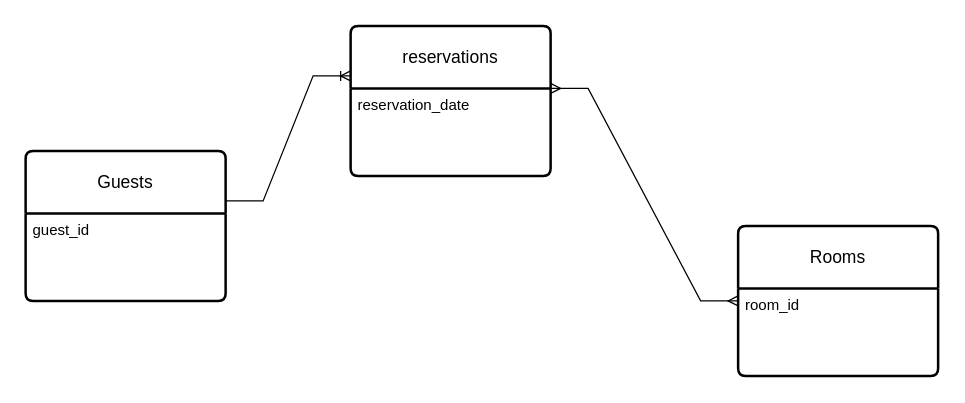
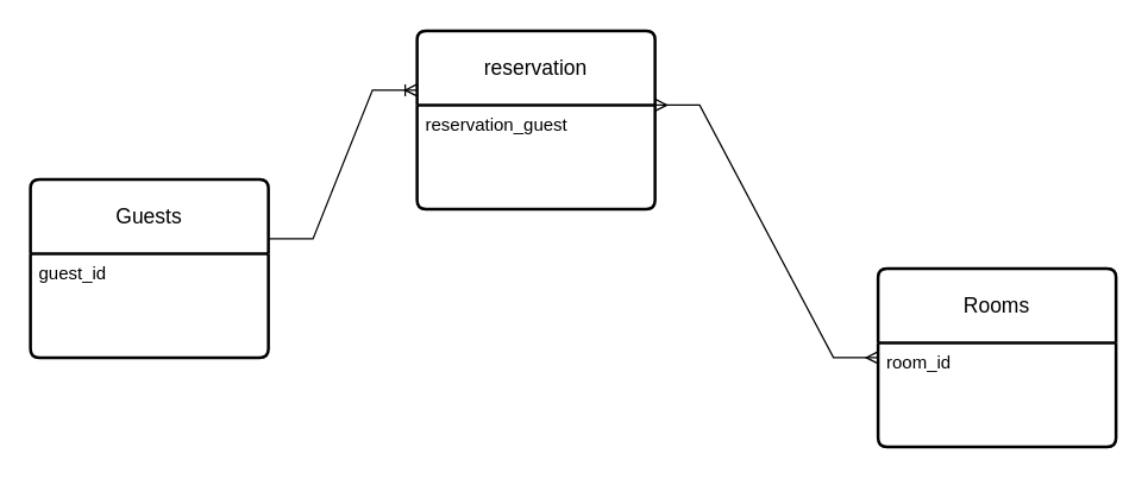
  <mxCell id="0" />
  <mxCell id="1" parent="0" />
- <mxCell id="2" value="reservations" style="swimlane;childLayout=stackLayout;horizontal=1;startSize=50;horizontalStack=0;rounded=1;fontSize=14;fontStyle=0;strokeWidth=2;resizeParent=0;resizeLast=1;shadow=0;dashed=0;align=center;arcSize=4;whiteSpace=wrap;html=1;" vertex="1" parent="1"><mxGeometry x="280" y="20" width="160" height="120" as="geometry" /></mxCell>
- <mxCell id="3" value="reservation_date&lt;div&gt;&lt;br&gt;&lt;/div&gt;" style="align=left;strokeColor=none;fillColor=none;spacingLeft=4;fontSize=12;verticalAlign=top;resizable=0;rotatable=0;part=1;html=1;" vertex="1" parent="2"><mxGeometry y="50" width="160" height="70" as="geometry" /></mxCell>
+ <mxCell id="2" value="reservation" style="swimlane;childLayout=stackLayout;horizontal=1;startSize=50;horizontalStack=0;rounded=1;fontSize=14;fontStyle=0;strokeWidth=2;resizeParent=0;resizeLast=1;shadow=0;dashed=0;align=center;arcSize=4;whiteSpace=wrap;html=1;" vertex="1" parent="1"><mxGeometry x="280" y="20" width="160" height="120" as="geometry" /></mxCell>
+ <mxCell id="3" value="reservation_guest&lt;div&gt;&lt;br&gt;&lt;/div&gt;" style="align=left;strokeColor=none;fillColor=none;spacingLeft=4;fontSize=12;verticalAlign=top;resizable=0;rotatable=0;part=1;html=1;" vertex="1" parent="2"><mxGeometry y="50" width="160" height="70" as="geometry" /></mxCell>
  <mxCell id="4" value="Rooms" style="swimlane;childLayout=stackLayout;horizontal=1;startSize=50;horizontalStack=0;rounded=1;fontSize=14;fontStyle=0;strokeWidth=2;resizeParent=0;resizeLast=1;shadow=0;dashed=0;align=center;arcSize=4;whiteSpace=wrap;html=1;" vertex="1" parent="1"><mxGeometry x="590" y="180" width="160" height="120" as="geometry" /></mxCell>
  <mxCell id="5" value="room_id" style="align=left;strokeColor=none;fillColor=none;spacingLeft=4;fontSize=12;verticalAlign=top;resizable=0;rotatable=0;part=1;html=1;" vertex="1" parent="4"><mxGeometry y="50" width="160" height="70" as="geometry" /></mxCell>
  <mxCell id="6" value="Guests" style="swimlane;childLayout=stackLayout;horizontal=1;startSize=50;horizontalStack=0;rounded=1;fontSize=14;fontStyle=0;strokeWidth=2;resizeParent=0;resizeLast=1;shadow=0;dashed=0;align=center;arcSize=4;whiteSpace=wrap;html=1;" vertex="1" parent="1"><mxGeometry x="20" y="120" width="160" height="120" as="geometry" /></mxCell>
  <mxCell id="7" value="guest_id" style="align=left;strokeColor=none;fillColor=none;spacingLeft=4;fontSize=12;verticalAlign=top;resizable=0;rotatable=0;part=1;html=1;" vertex="1" parent="6"><mxGeometry y="50" width="160" height="70" as="geometry" /></mxCell>
  <mxCell id="8" value="" style="edgeStyle=entityRelationEdgeStyle;fontSize=12;html=1;endArrow=ERoneToMany;rounded=0;" edge="1" parent="1"><mxGeometry width="100" height="100" relative="1" as="geometry"><mxPoint x="180" y="160" as="sourcePoint" /><mxPoint x="280" y="60" as="targetPoint" /></mxGeometry></mxCell>
  <mxCell id="9" value="" style="edgeStyle=entityRelationEdgeStyle;fontSize=12;html=1;endArrow=ERmany;startArrow=ERmany;rounded=0;" edge="1" parent="1"><mxGeometry width="100" height="100" relative="1" as="geometry"><mxPoint x="440" y="70" as="sourcePoint" /><mxPoint x="590" y="240" as="targetPoint" /><Array as="points"><mxPoint x="480" y="140" /><mxPoint x="430" y="120" /></Array></mxGeometry></mxCell>
